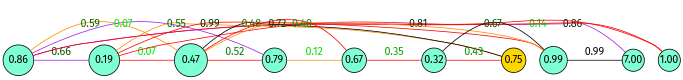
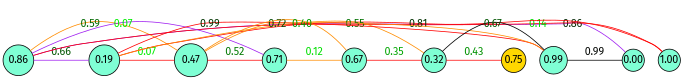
  graph {
    fontname="Fira Sans"
    splines=true
    node [fillcolor=aquamarine fixedsize=true fontname="Fira Sans" shape=circle style=filled]
    edge [color=red constraint=false fontname="Fira Sans" minlen=2 weight=0.07]
    n1 [height=0.55 label=0.86 width=0.55]
    n2 [height=0.55 label=0.19 width=0.55]
-   n3 [height=0.40 label=7.00 width=0.40]
+   n3 [height=0.40 label=0.00 width=0.40]
    n4 [height=0.60 label=0.47 width=0.60]
    n5 [height=0.40 label=1.00 width=0.40]
-   n6 [height=0.45 label=0.79 width=0.45]
+   n6 [height=0.45 label=0.71 width=0.45]
    n7 [fillcolor=gold height=0.45 label=0.75 width=0.45]
    n8 [height=0.50 label=0.99 width=0.50]
    n9 [height=0.45 label=0.32 width=0.45]
    n10 [height=0.45 label=0.67 width=0.45]
    n1 -- n2 [color=purple fontcolor="#005500" label=0.66 weight=0.66]
    n1 -- n3 [color=purple fontcolor="#002400" label=0.86 weight=0.86]
    n1 -- n4 [color=darkorange fontcolor="#006800" label=0.59 weight=0.59]
    n1 -- n5 [fontcolor="#00db00" label=0.14 weight=0.14]
    n1 -- n6 [color=purple fontcolor="#00ee00" label=0.07]
    n2 -- n4 [fontcolor="#00ec00" label=0.07]
    n2 -- n5 [fontcolor="#003100" label=0.81 weight=0.81]
-   n2 -- n7 [color=darkorange fontcolor="#007100" label=0.55 weight=0.55]
+   n2 -- n9 [color=darkorange fontcolor="#007100" label=0.55 weight=0.55]
    n4 -- n6 [fontcolor="#007900" label=0.52 weight=0.52]
-   n4 -- n7 [color=black fontcolor="#008400" label=0.48 weight=0.48]
    n7 -- n9 [fontcolor="#009100" label=0.43 weight=0.43]
    n8 -- n2 [fontcolor="#003400" label=0.99 weight=0.79]
    n8 -- n3 [color=black fontcolor="#000300" label=0.99 weight=0.99]
    n8 -- n4 [color=darkorange fontcolor="#004700" label=0.72 weight=0.72]
    n8 -- n9 [color=black fontcolor="#005400" label=0.67 weight=0.67]
-   n10 -- n4 [fontcolor="#009900" label=0.40 weight=0.40]
+   n10 -- n4 [color=darkorange fontcolor="#009900" label=0.40 weight=0.40]
    n10 -- n6 [color=darkorange fontcolor="#00df00" label=0.12 weight=0.12]
    n10 -- n9 [fontcolor="#00a500" label=0.35 weight=0.35]
  }
